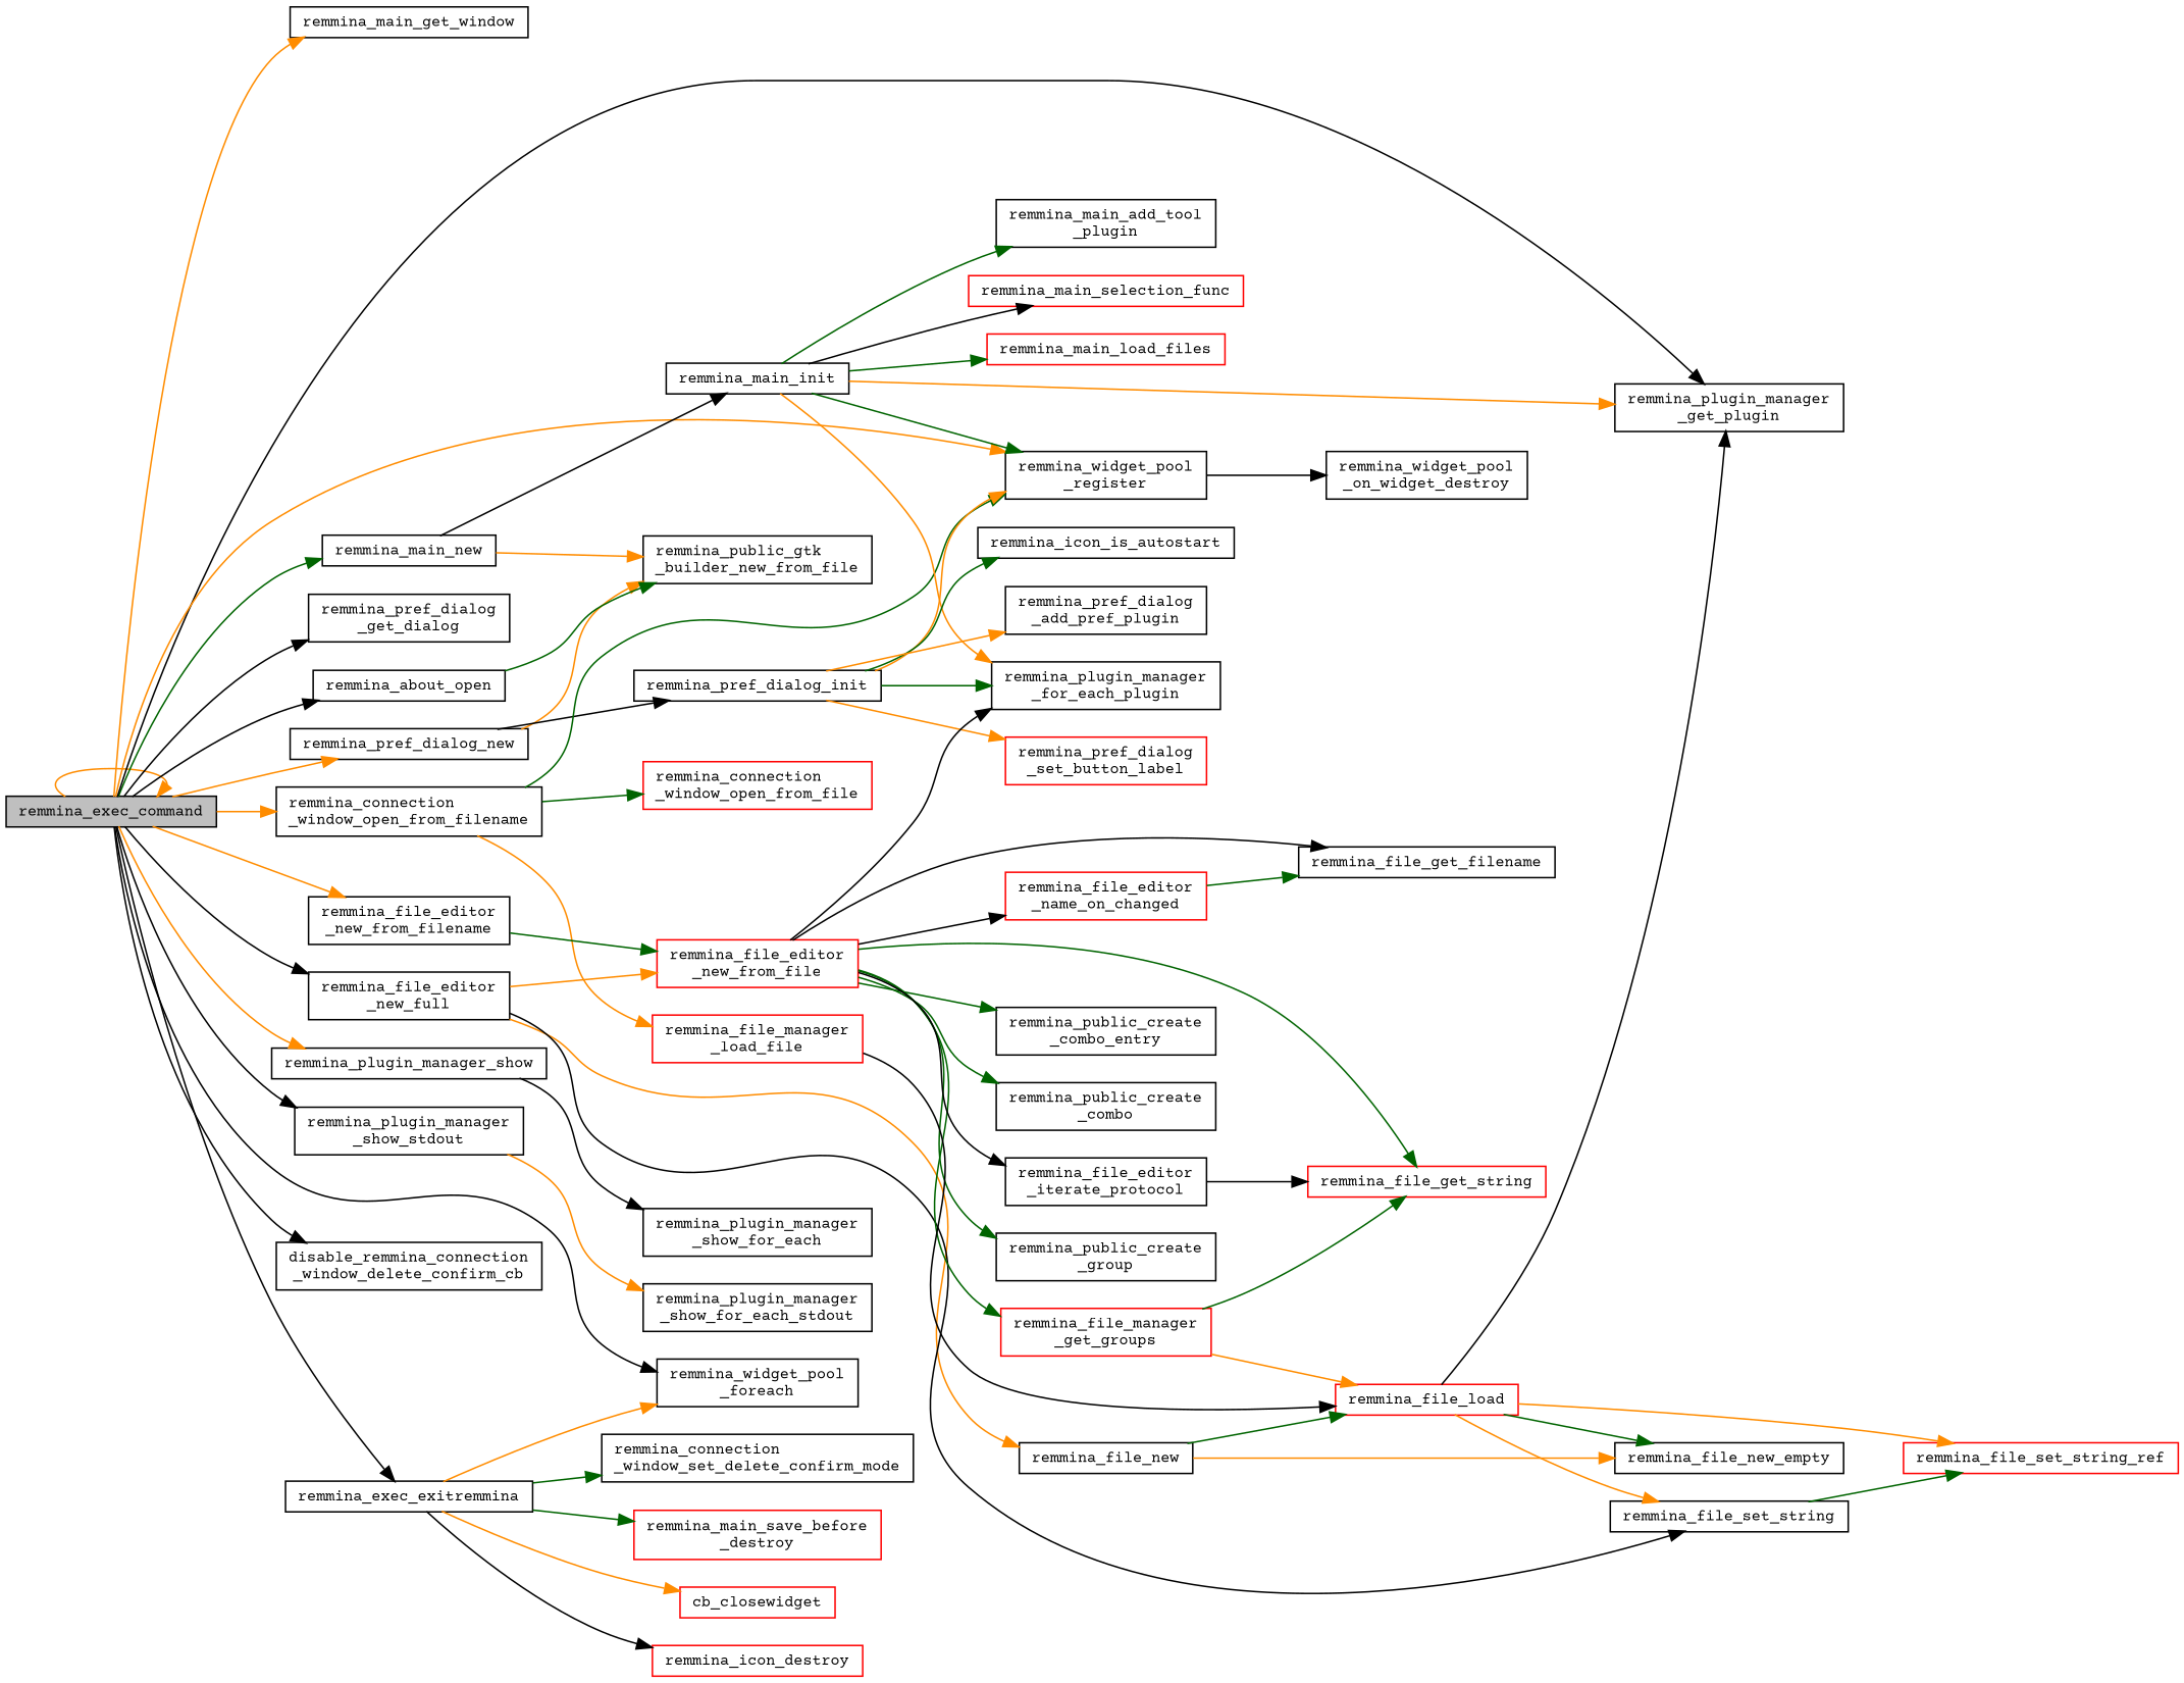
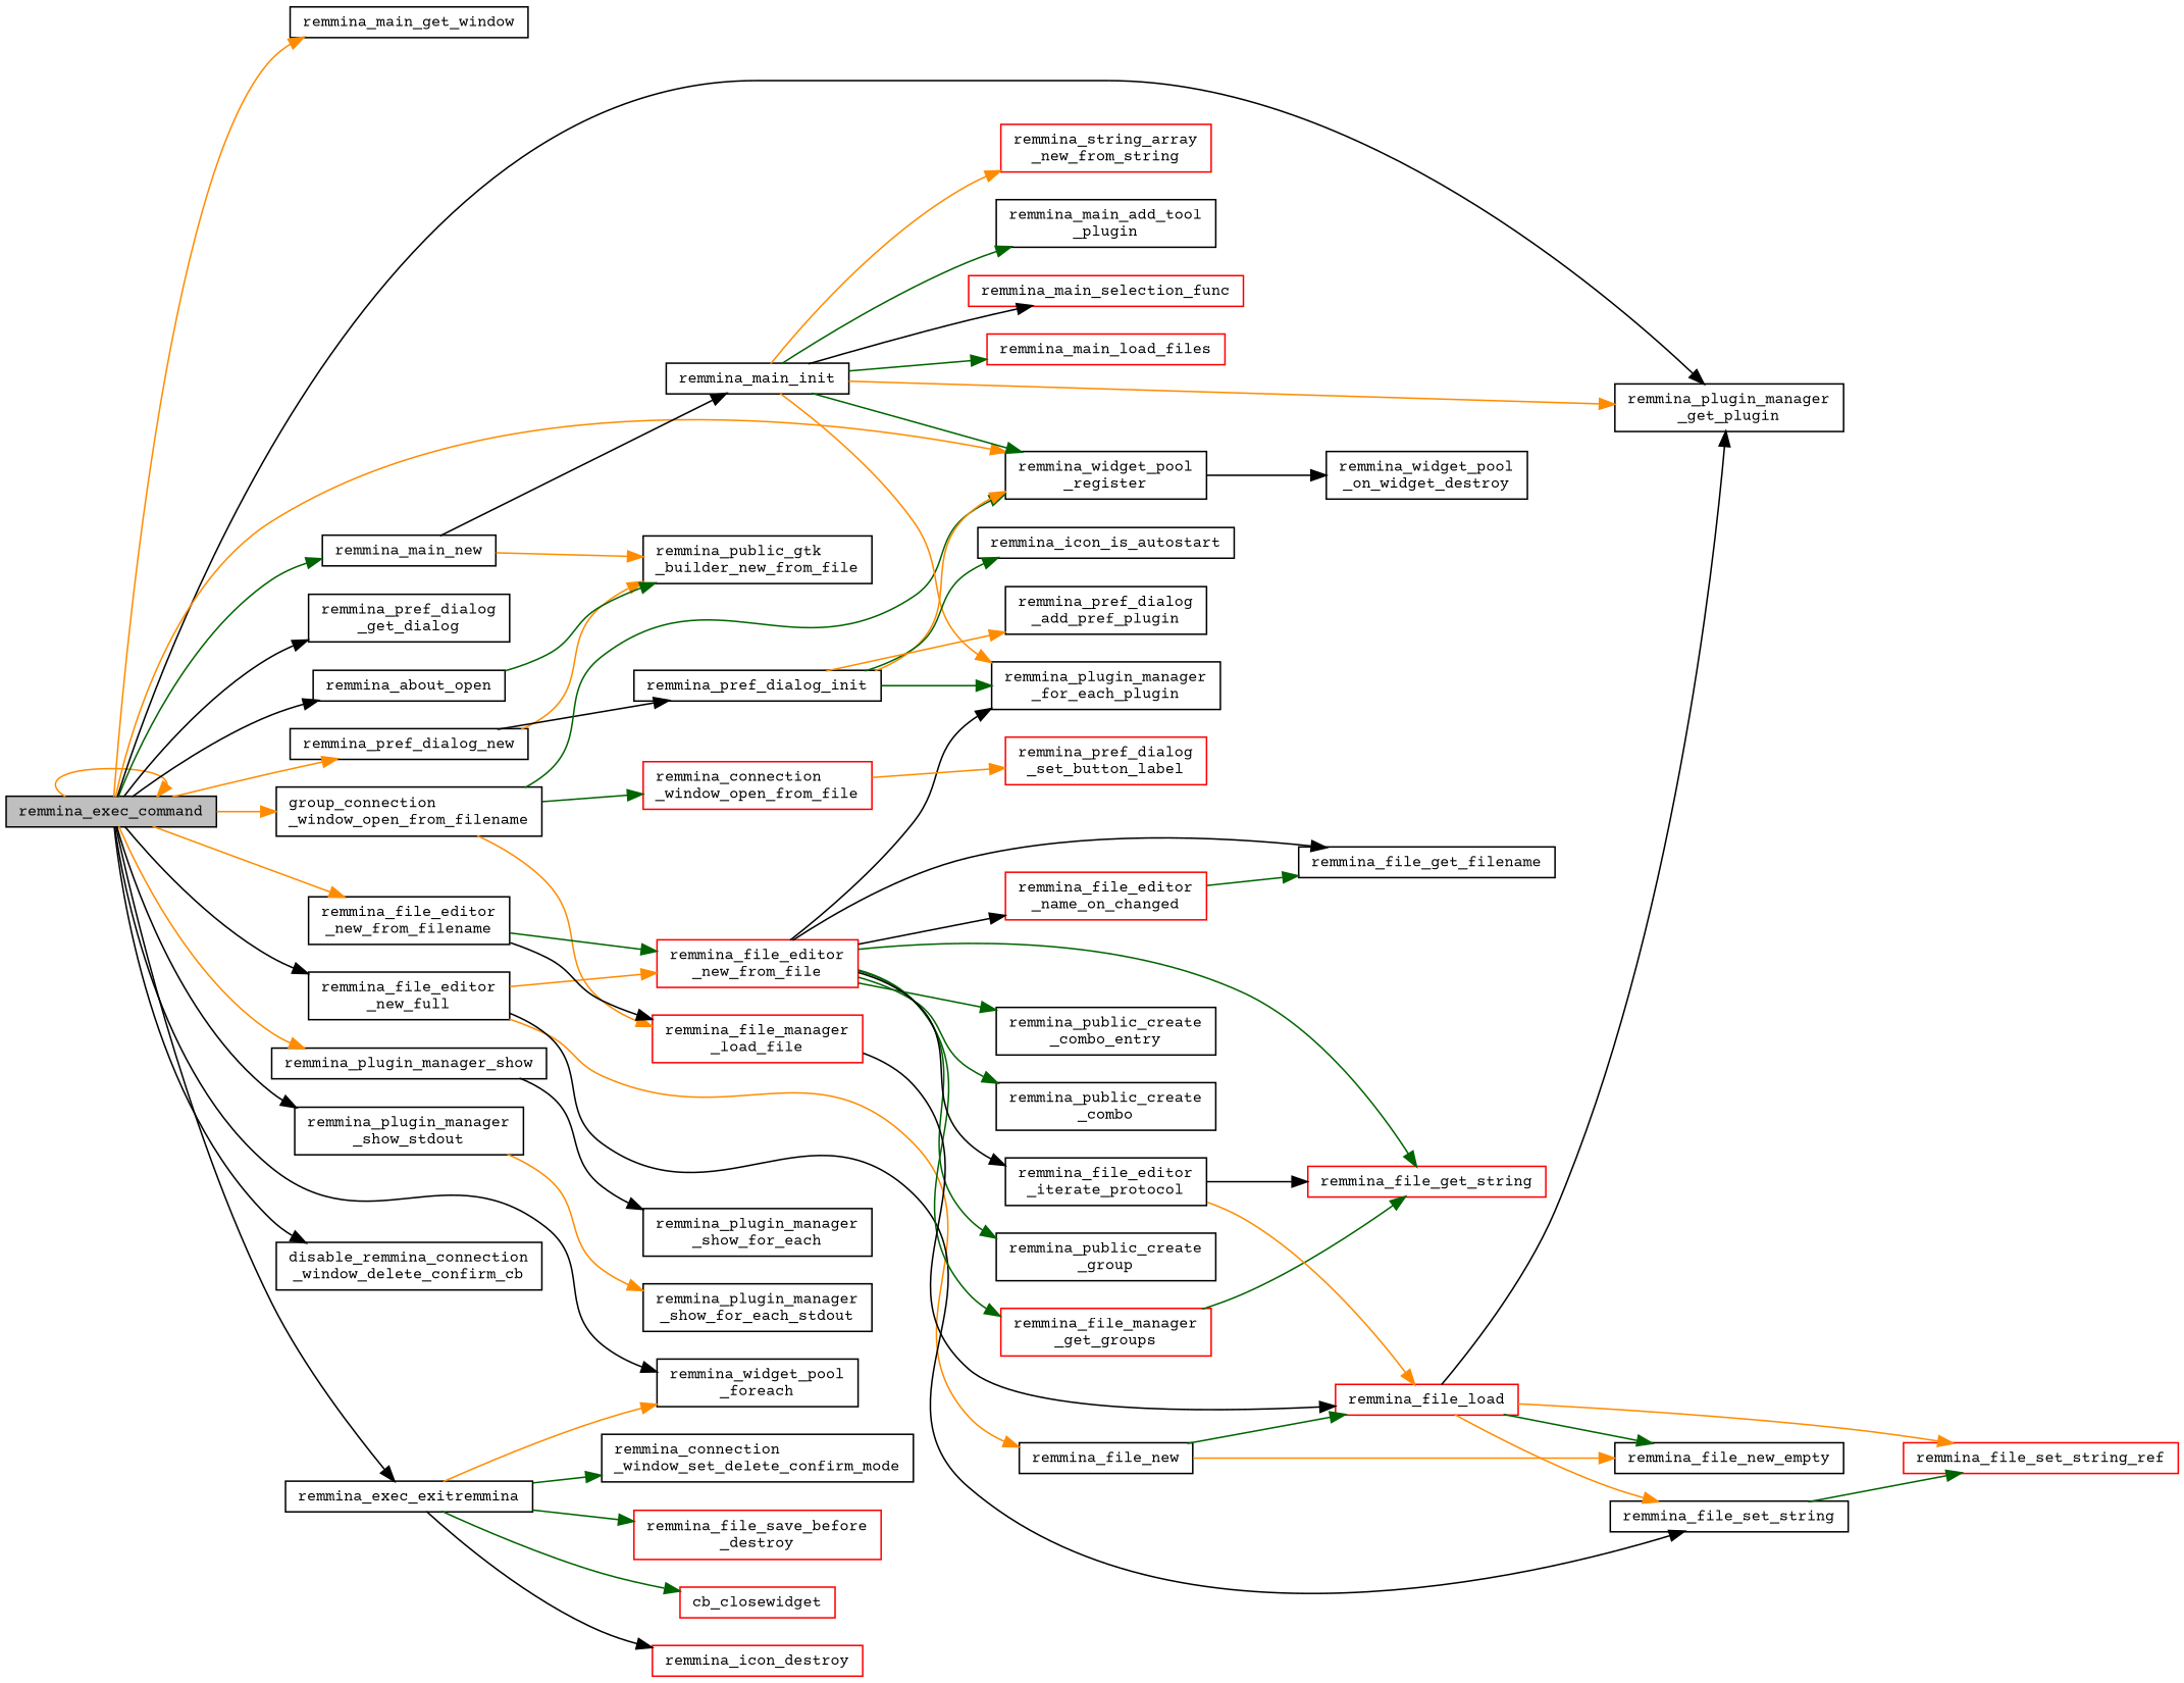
  digraph {
    fontname="Courier Prime"
    rankdir=LR
    node [color=black fillcolor=white fontname="Courier Prime" fontsize=10 shape=record style=filled]
    edge [color=darkorange fontname="Courier Prime" fontsize=10 labelfontname=Helvetica labelfontsize=10 style=solid]
    n1 [fillcolor=grey75 fontcolor=black height=0.2 label=remmina_exec_command width=0.4]
    n2 [height=0.2 label=remmina_main_get_window width=0.4]
    n3 [height=0.2 label=remmina_main_new width=0.4]
    n4 [height=0.2 label="remmina_plugin_manager\l_get_plugin" width=0.4]
    n5 [height=0.2 label="remmina_widget_pool\l_register" width=0.4]
    n6 [height=0.2 label="remmina_pref_dialog\l_get_dialog" width=0.4]
    n7 [height=0.2 label=remmina_pref_dialog_new width=0.4]
    n8 [height=0.2 label="remmina_file_editor\l_new_full" width=0.4]
-   n9 [height=0.2 label="remmina_connection\l_window_open_from_filename" width=0.4]
+   n9 [height=0.2 label="group_connection\l_window_open_from_filename" width=0.4]
    n10 [height=0.2 label="remmina_file_editor\l_new_from_filename" width=0.4]
    n11 [height=0.2 label=remmina_about_open width=0.4]
    n12 [height=0.2 label=remmina_plugin_manager_show width=0.4]
    n13 [height=0.2 label="remmina_plugin_manager\l_show_stdout" width=0.4]
    n14 [height=0.2 label="remmina_widget_pool\l_foreach" width=0.4]
    n15 [height=0.2 label="disable_remmina_connection\l_window_delete_confirm_cb" width=0.4]
    n16 [height=0.2 label=remmina_exec_exitremmina width=0.4]
    n17 [height=0.2 label="remmina_public_gtk\l_builder_new_from_file" width=0.4]
    n18 [height=0.2 label=remmina_main_init width=0.4]
    n19 [height=0.2 label="remmina_widget_pool\l_on_widget_destroy" width=0.4]
    n20 [height=0.2 label=remmina_pref_dialog_init width=0.4]
    n21 [height=0.2 label=remmina_file_new width=0.4]
    n22 [height=0.2 label=remmina_file_set_string width=0.4]
    n23 [color=red height=0.2 label="remmina_file_editor\l_new_from_file" width=0.4]
    n24 [color=red height=0.2 label="remmina_file_manager\l_load_file" width=0.4]
    n25 [color=red height=0.2 label="remmina_connection\l_window_open_from_file" width=0.4]
    n26 [height=0.2 label="remmina_plugin_manager\l_show_for_each" width=0.4]
    n27 [height=0.2 label="remmina_plugin_manager\l_show_for_each_stdout" width=0.4]
    n28 [height=0.2 label="remmina_connection\l_window_set_delete_confirm_mode" width=0.4]
-   n29 [color=red height=0.2 label="remmina_main_save_before\l_destroy" width=0.4]
+   n29 [color=red height=0.2 label="remmina_file_save_before\l_destroy" width=0.4]
    n30 [color=red height=0.2 label=cb_closewidget width=0.4]
    n31 [color=red height=0.2 label=remmina_icon_destroy width=0.4]
+   n32 [color=red height=0.2 label="remmina_string_array\l_new_from_string" width=0.4]
    n33 [height=0.2 label="remmina_plugin_manager\l_for_each_plugin" width=0.4]
    n34 [height=0.2 label="remmina_main_add_tool\l_plugin" width=0.4]
    n35 [color=red height=0.2 label=remmina_main_selection_func width=0.4]
    n36 [color=red height=0.2 label=remmina_main_load_files width=0.4]
    n37 [height=0.2 label=remmina_icon_is_autostart width=0.4]
    n38 [color=red height=0.2 label="remmina_pref_dialog\l_set_button_label" width=0.4]
    n39 [height=0.2 label="remmina_pref_dialog\l_add_pref_plugin" width=0.4]
    n40 [color=red height=0.2 label=remmina_file_load width=0.4]
    n41 [height=0.2 label=remmina_file_new_empty width=0.4]
    n42 [color=red height=0.2 label=remmina_file_set_string_ref width=0.4]
    n43 [height=0.2 label=remmina_file_get_filename width=0.4]
    n44 [height=0.2 label="remmina_public_create\l_group" width=0.4]
    n45 [color=red height=0.2 label="remmina_file_editor\l_name_on_changed" width=0.4]
    n46 [color=red height=0.2 label=remmina_file_get_string width=0.4]
    n47 [color=red height=0.2 label="remmina_file_manager\l_get_groups" width=0.4]
    n48 [height=0.2 label="remmina_public_create\l_combo_entry" width=0.4]
    n49 [height=0.2 label="remmina_public_create\l_combo" width=0.4]
    n50 [height=0.2 label="remmina_file_editor\l_iterate_protocol" width=0.4]
    n1 -> n1
    n1 -> n2
    n1 -> n3 [color=darkgreen]
    n1 -> n4 [color=black]
    n1 -> n5
    n1 -> n6 [color=black]
    n1 -> n7
    n1 -> n8 [color=black]
    n1 -> n9
    n1 -> n10
    n1 -> n11 [color=black]
    n1 -> n12
    n1 -> n13 [color=black]
    n1 -> n14 [color=black]
    n1 -> n15 [color=black]
    n1 -> n16 [color=black]
    n3 -> n17
    n3 -> n18 [color=black]
    n5 -> n19 [color=black]
    n7 -> n17
    n7 -> n20 [color=black]
    n8 -> n21
    n8 -> n22 [color=black]
    n8 -> n23
    n9 -> n5 [color=darkgreen]
    n9 -> n24
    n9 -> n25 [color=darkgreen]
    n10 -> n23 [color=darkgreen]
+   n10 -> n24 [color=black]
    n11 -> n17 [color=darkgreen]
    n12 -> n26 [color=black]
    n13 -> n27
    n16 -> n14
    n16 -> n28 [color=darkgreen]
    n16 -> n29 [color=darkgreen]
-   n16 -> n30
+   n16 -> n30 [color=darkgreen]
    n16 -> n31 [color=black]
    n18 -> n4
    n18 -> n5 [color=darkgreen]
+   n18 -> n32
    n18 -> n33
    n18 -> n34 [color=darkgreen]
    n18 -> n35 [color=black]
    n18 -> n36 [color=darkgreen]
    n20 -> n5
    n20 -> n33 [color=darkgreen]
    n20 -> n37 [color=darkgreen]
-   n20 -> n38
+   n25 -> n38
    n20 -> n39
    n21 -> n40 [color=darkgreen]
    n21 -> n41
    n22 -> n42 [color=darkgreen]
    n23 -> n33 [color=black]
    n23 -> n43 [color=black]
    n23 -> n44 [color=darkgreen]
    n23 -> n45 [color=black]
    n23 -> n46 [color=darkgreen]
    n23 -> n47 [color=darkgreen]
    n23 -> n48 [color=darkgreen]
    n23 -> n49 [color=darkgreen]
    n23 -> n50 [color=black]
    n24 -> n40 [color=black]
    n40 -> n4 [color=black]
    n40 -> n22
    n40 -> n41 [color=darkgreen]
    n40 -> n42
    n45 -> n43 [color=darkgreen]
-   n47 -> n40
+   n50 -> n40
    n47 -> n46 [color=darkgreen]
    n50 -> n46 [color=black]
  }
